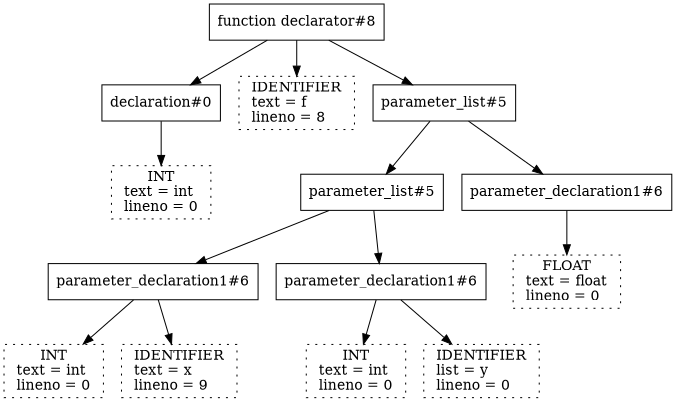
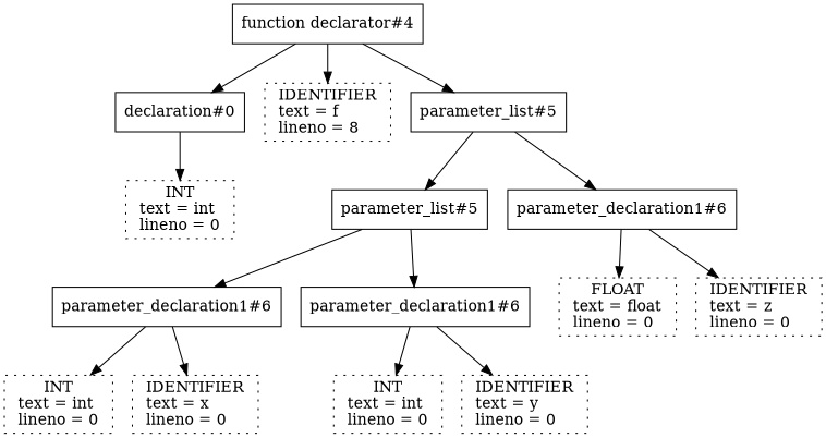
  digraph {
    fontname="DejaVu Serif"
    node [fontname="DejaVu Serif" shape=box style=dotted]
    edge [fontname="DejaVu Serif"]
    n1 [label="declaration#0" style=""]
    n2 [label=" INT \n text = int \l lineno = 0 \l"]
-   n3 [label="function declarator#8" style=""]
+   n3 [label="function declarator#4" style=""]
    n4 [label=" IDENTIFIER \n text = f \l lineno = 8 \l"]
    n5 [label="parameter_list#5" style=""]
    n6 [label="parameter_list#5" style=""]
    n7 [label="parameter_declaration1#6" style=""]
    n8 [label="parameter_declaration1#6" style=""]
    n9 [label="parameter_declaration1#6" style=""]
    n10 [label=" FLOAT \n text = float \l lineno = 0 \l"]
+   n11 [label=" IDENTIFIER \n text = z \l lineno = 0 \l"]
    n12 [label=" INT \n text = int \l lineno = 0 \l"]
-   n13 [label=" IDENTIFIER \n text = x \l lineno = 9 \l"]
+   n13 [label=" IDENTIFIER \n text = x \l lineno = 0 \l"]
    n14 [label=" INT \n text = int \l lineno = 0 \l"]
-   n15 [label=" IDENTIFIER \n list = y \l lineno = 0 \l"]
+   n15 [label=" IDENTIFIER \n text = y \l lineno = 0 \l"]
    n1 -> n2
    n3 -> n1
    n3 -> n4
    n3 -> n5
    n5 -> n6
    n5 -> n7
    n6 -> n8
    n6 -> n9
    n7 -> n10
+   n7 -> n11
    n8 -> n12
    n8 -> n13
    n9 -> n14
    n9 -> n15
  }
